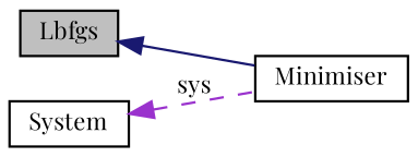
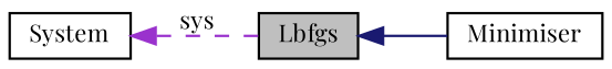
  digraph {
    fontname="Playfair Display"
    rankdir=LR
    node [color=black fillcolor=white fontname="Playfair Display" fontsize=10 shape=record style=filled]
    edge [dir=back fontname="Playfair Display" fontsize=10 labelfontname=Helvetica labelfontsize=10]
    n1 [fillcolor=grey75 fontcolor=black height=0.2 label=Lbfgs width=0.4]
    n2 [height=0.2 label=Minimiser width=0.4]
    n3 [height=0.2 label=System width=0.4]
    n1 -> n2 [color=midnightblue style=solid]
-   n3 -> n2 [color=darkorchid3 label=" sys" style=dashed]
+   n3 -> n1 [color=darkorchid3 label=" sys" style=dashed]
  }
